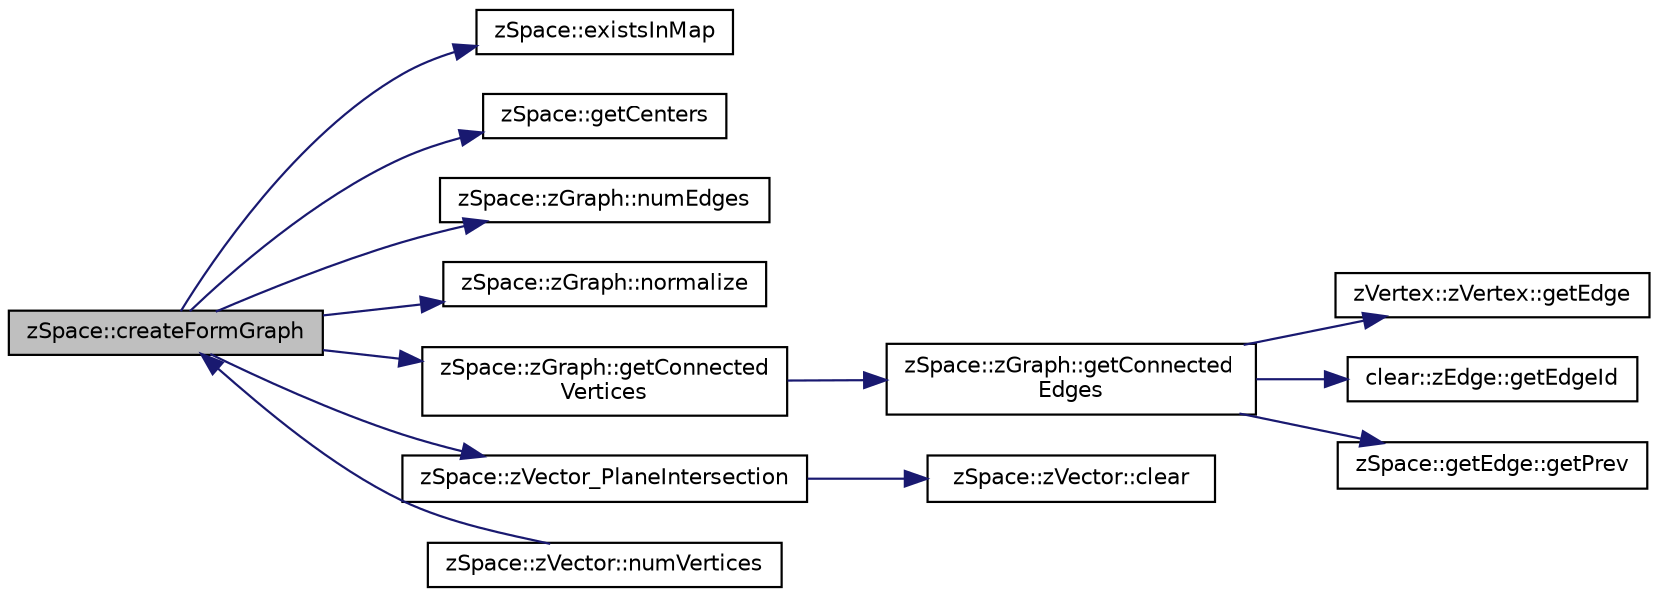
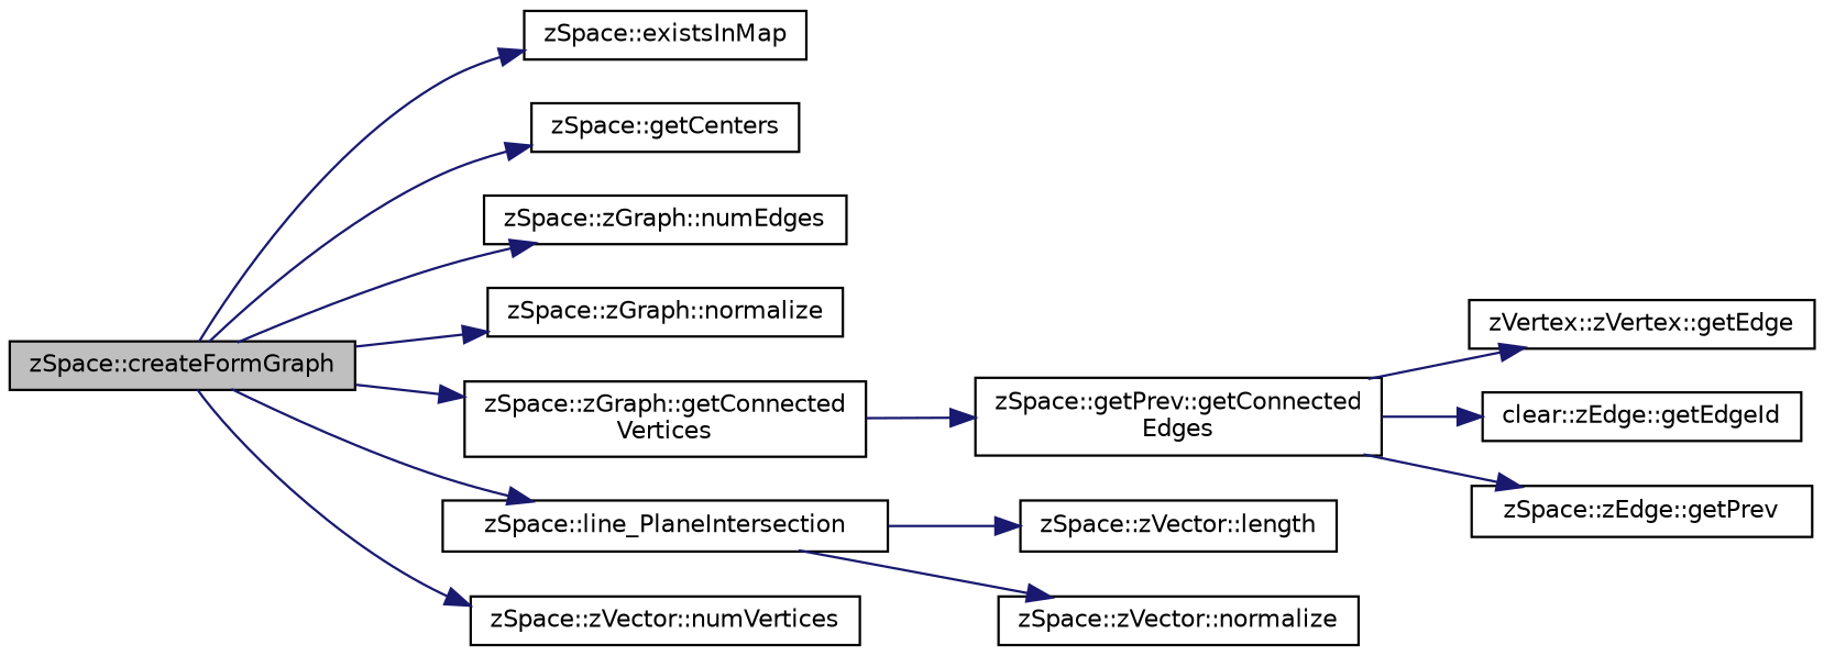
  digraph {
    rankdir=LR
    node [color=black fillcolor=white fontname=Helvetica fontsize=10 shape=record style=filled]
    edge [color=midnightblue fontname=Helvetica fontsize=10 labelfontname=Helvetica labelfontsize=10 style=solid]
    n1 [fillcolor=grey75 fontcolor=black height=0.2 label="zSpace::createFormGraph" width=0.4]
    n2 [height=0.2 label="zSpace::existsInMap" width=0.4]
    n3 [height=0.2 label="zSpace::getCenters" width=0.4]
    n4 [height=0.2 label="zSpace::zGraph::numEdges" width=0.4]
    n5 [height=0.2 label="zSpace::zGraph::normalize" width=0.4]
    n6 [height=0.2 label="zSpace::zGraph::getConnected\lVertices" width=0.4]
-   n7 [height=0.2 label="zSpace::zVector_PlaneIntersection" width=0.4]
+   n7 [height=0.2 label="zSpace::line_PlaneIntersection" width=0.4]
    n8 [height=0.2 label="zSpace::zVector::numVertices" width=0.4]
-   n9 [height=0.2 label="zSpace::zGraph::getConnected\lEdges" width=0.4]
-   n10 [height=0.2 label="zSpace::zVector::clear" width=0.4]
+   n9 [height=0.2 label="zSpace::getPrev::getConnected\lEdges" width=0.4]
+   n10 [height=0.2 label="zSpace::zVector::length" width=0.4]
+   n11 [height=0.2 label="zSpace::zVector::normalize" width=0.4]
    n12 [height=0.2 label="zVertex::zVertex::getEdge" width=0.4]
    n13 [height=0.2 label="clear::zEdge::getEdgeId" width=0.4]
-   n14 [height=0.2 label="zSpace::getEdge::getPrev" width=0.4]
+   n14 [height=0.2 label="zSpace::zEdge::getPrev" width=0.4]
    n1 -> n2
    n1 -> n3
    n1 -> n4
    n1 -> n5
    n1 -> n6
    n1 -> n7
-   n8 -> n1
+   n1 -> n8
    n6 -> n9
    n7 -> n10
+   n7 -> n11
    n9 -> n12
    n9 -> n13
    n9 -> n14
  }
